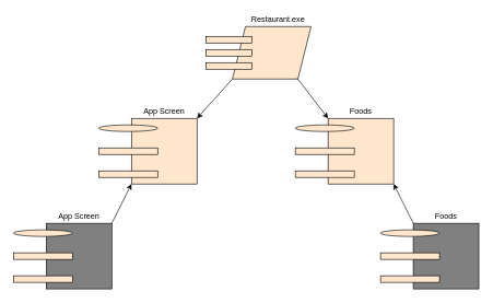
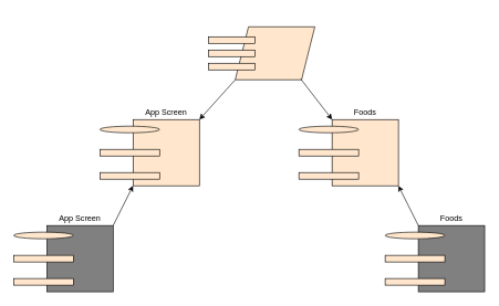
  <mxCell id="0" />
  <mxCell id="1" parent="0" />
  <mxCell id="2" value="" style="shape=parallelogram;perimeter=parallelogramPerimeter;whiteSpace=wrap;html=1;fixedSize=1;fillColor=#FFE6CC;gradientColor=none;" vertex="1" parent="1"><mxGeometry x="354" y="40" width="120" height="80" as="geometry" /></mxCell>
  <mxCell id="3" value="" style="rounded=0;whiteSpace=wrap;html=1;fillColor=#FFE6CC;gradientColor=none;" vertex="1" parent="1"><mxGeometry x="314" y="55" width="70" height="10" as="geometry" /></mxCell>
  <mxCell id="4" value="" style="rounded=0;whiteSpace=wrap;html=1;fillColor=#FFE6CC;gradientColor=none;" vertex="1" parent="1"><mxGeometry x="314" y="75" width="70" height="10" as="geometry" /></mxCell>
  <mxCell id="5" value="" style="rounded=0;whiteSpace=wrap;html=1;fillColor=#FFE6CC;gradientColor=none;" vertex="1" parent="1"><mxGeometry x="314" y="95" width="70" height="10" as="geometry" /></mxCell>
- <mxCell id="6" value="Restaurant.exe" style="text;html=1;strokeColor=none;fillColor=none;align=center;verticalAlign=middle;whiteSpace=wrap;rounded=0;" vertex="1" parent="1"><mxGeometry x="374" y="20" width="100" height="20" as="geometry" /></mxCell>
  <mxCell id="7" value="" style="whiteSpace=wrap;html=1;aspect=fixed;fillColor=#FFE6CC;gradientColor=none;" vertex="1" parent="1"><mxGeometry x="200" y="180" width="100" height="100" as="geometry" /></mxCell>
  <mxCell id="8" value="" style="ellipse;whiteSpace=wrap;html=1;fillColor=#FFE6CC;gradientColor=none;" vertex="1" parent="1"><mxGeometry x="150" y="190" width="90" height="10" as="geometry" /></mxCell>
  <mxCell id="9" value="" style="rounded=0;whiteSpace=wrap;html=1;fillColor=#FFE6CC;gradientColor=none;" vertex="1" parent="1"><mxGeometry x="150" y="225" width="90" height="10" as="geometry" /></mxCell>
  <mxCell id="10" value="" style="rounded=0;whiteSpace=wrap;html=1;fillColor=#FFE6CC;gradientColor=none;" vertex="1" parent="1"><mxGeometry x="150" y="260" width="90" height="10" as="geometry" /></mxCell>
  <mxCell id="11" value="App Screen" style="text;html=1;strokeColor=none;fillColor=none;align=center;verticalAlign=middle;whiteSpace=wrap;rounded=0;" vertex="1" parent="1"><mxGeometry x="200" y="160" width="100" height="20" as="geometry" /></mxCell>
  <mxCell id="12" value="" style="whiteSpace=wrap;html=1;aspect=fixed;gradientColor=none;fillColor=#808080;" vertex="1" parent="1"><mxGeometry x="70" y="340" width="100" height="100" as="geometry" /></mxCell>
  <mxCell id="13" value="" style="ellipse;whiteSpace=wrap;html=1;fillColor=#FFE6CC;gradientColor=none;" vertex="1" parent="1"><mxGeometry x="20" y="350" width="90" height="10" as="geometry" /></mxCell>
  <mxCell id="14" value="" style="rounded=0;whiteSpace=wrap;html=1;fillColor=#FFE6CC;gradientColor=none;" vertex="1" parent="1"><mxGeometry x="20" y="385" width="90" height="10" as="geometry" /></mxCell>
  <mxCell id="15" value="" style="rounded=0;whiteSpace=wrap;html=1;fillColor=#FFE6CC;gradientColor=none;" vertex="1" parent="1"><mxGeometry x="20" y="420" width="90" height="10" as="geometry" /></mxCell>
  <mxCell id="16" value="App Screen" style="text;html=1;strokeColor=none;fillColor=none;align=center;verticalAlign=middle;whiteSpace=wrap;rounded=0;" vertex="1" parent="1"><mxGeometry x="70" y="320" width="100" height="20" as="geometry" /></mxCell>
  <mxCell id="17" value="" style="whiteSpace=wrap;html=1;aspect=fixed;fillColor=#FFE6CC;gradientColor=none;" vertex="1" parent="1"><mxGeometry x="500" y="180" width="100" height="100" as="geometry" /></mxCell>
  <mxCell id="18" value="" style="ellipse;whiteSpace=wrap;html=1;fillColor=#FFE6CC;gradientColor=none;" vertex="1" parent="1"><mxGeometry x="450" y="190" width="90" height="10" as="geometry" /></mxCell>
  <mxCell id="19" value="" style="rounded=0;whiteSpace=wrap;html=1;fillColor=#FFE6CC;gradientColor=none;" vertex="1" parent="1"><mxGeometry x="450" y="225" width="90" height="10" as="geometry" /></mxCell>
  <mxCell id="20" value="" style="rounded=0;whiteSpace=wrap;html=1;fillColor=#FFE6CC;gradientColor=none;" vertex="1" parent="1"><mxGeometry x="450" y="260" width="90" height="10" as="geometry" /></mxCell>
  <mxCell id="21" value="Foods" style="text;html=1;strokeColor=none;fillColor=none;align=center;verticalAlign=middle;whiteSpace=wrap;rounded=0;" vertex="1" parent="1"><mxGeometry x="500" y="160" width="100" height="20" as="geometry" /></mxCell>
  <mxCell id="22" value="" style="whiteSpace=wrap;html=1;aspect=fixed;gradientColor=none;fillColor=#808080;" vertex="1" parent="1"><mxGeometry x="630" y="340" width="100" height="100" as="geometry" /></mxCell>
  <mxCell id="23" value="" style="ellipse;whiteSpace=wrap;html=1;fillColor=#FFE6CC;gradientColor=none;" vertex="1" parent="1"><mxGeometry x="580" y="350" width="90" height="10" as="geometry" /></mxCell>
  <mxCell id="24" value="" style="rounded=0;whiteSpace=wrap;html=1;fillColor=#FFE6CC;gradientColor=none;" vertex="1" parent="1"><mxGeometry x="580" y="385" width="90" height="10" as="geometry" /></mxCell>
  <mxCell id="25" value="" style="rounded=0;whiteSpace=wrap;html=1;fillColor=#FFE6CC;gradientColor=none;" vertex="1" parent="1"><mxGeometry x="580" y="420" width="90" height="10" as="geometry" /></mxCell>
  <mxCell id="26" value="" style="endArrow=classic;html=1;entryX=0;entryY=1;entryDx=0;entryDy=0;" edge="1" parent="1" target="7"><mxGeometry width="50" height="50" relative="1" as="geometry"><mxPoint x="170" y="340" as="sourcePoint" /><mxPoint x="220" y="290" as="targetPoint" /></mxGeometry></mxCell>
  <mxCell id="27" value="" style="endArrow=classic;html=1;entryX=1;entryY=1;entryDx=0;entryDy=0;" edge="1" parent="1" target="17"><mxGeometry width="50" height="50" relative="1" as="geometry"><mxPoint x="630" y="340" as="sourcePoint" /><mxPoint x="680" y="290" as="targetPoint" /></mxGeometry></mxCell>
  <mxCell id="28" value="" style="endArrow=classic;html=1;entryX=0;entryY=1;entryDx=0;entryDy=0;exitX=0.825;exitY=0.988;exitDx=0;exitDy=0;exitPerimeter=0;" edge="1" parent="1" source="2" target="21"><mxGeometry width="50" height="50" relative="1" as="geometry"><mxPoint x="450" y="120" as="sourcePoint" /><mxPoint x="500" y="70" as="targetPoint" /></mxGeometry></mxCell>
  <mxCell id="29" value="" style="endArrow=classic;html=1;entryX=1;entryY=1;entryDx=0;entryDy=0;entryPerimeter=0;" edge="1" parent="1" target="11"><mxGeometry width="50" height="50" relative="1" as="geometry"><mxPoint x="354" y="120" as="sourcePoint" /><mxPoint x="404" y="70" as="targetPoint" /></mxGeometry></mxCell>
  <mxCell id="30" value="Foods" style="text;html=1;strokeColor=none;fillColor=none;align=center;verticalAlign=middle;whiteSpace=wrap;rounded=0;" vertex="1" parent="1"><mxGeometry x="630" y="320" width="100" height="20" as="geometry" /></mxCell>
